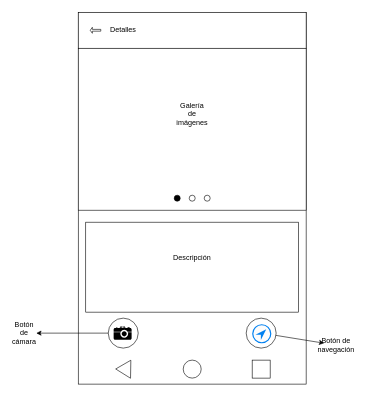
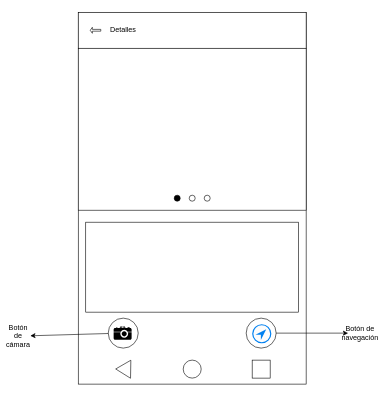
  <mxCell id="0" />
  <mxCell id="1" parent="0" />
  <mxCell id="2" value="" style="rounded=0;whiteSpace=wrap;html=1;" vertex="1" parent="1"><mxGeometry x="130" y="20" width="380" height="620" as="geometry" /></mxCell>
  <mxCell id="3" value="" style="rounded=0;whiteSpace=wrap;html=1;" vertex="1" parent="1"><mxGeometry x="130" y="20" width="380" height="60" as="geometry" /></mxCell>
  <mxCell id="4" value="Detalles" style="text;html=1;strokeColor=none;fillColor=none;align=center;verticalAlign=middle;whiteSpace=wrap;rounded=0;" vertex="1" parent="1"><mxGeometry x="160" y="30" width="90" height="40" as="geometry" /></mxCell>
  <mxCell id="5" value="" style="ellipse;whiteSpace=wrap;html=1;aspect=fixed;" vertex="1" parent="1"><mxGeometry x="305" y="600" width="30" height="30" as="geometry" /></mxCell>
  <mxCell id="6" value="" style="triangle;whiteSpace=wrap;html=1;rotation=-179;" vertex="1" parent="1"><mxGeometry x="192.41" y="600" width="25" height="30" as="geometry" /></mxCell>
  <mxCell id="7" value="" style="whiteSpace=wrap;html=1;aspect=fixed;" vertex="1" parent="1"><mxGeometry x="420" y="600" width="30" height="30" as="geometry" /></mxCell>
  <mxCell id="8" value="" style="shape=singleArrow;direction=west;whiteSpace=wrap;html=1;" vertex="1" parent="1"><mxGeometry x="150" y="45" width="17.59" height="10" as="geometry" /></mxCell>
  <mxCell id="9" value="" style="rounded=0;whiteSpace=wrap;html=1;" vertex="1" parent="1"><mxGeometry x="130" y="80" width="380" height="270" as="geometry" /></mxCell>
  <mxCell id="10" value="" style="rounded=0;whiteSpace=wrap;html=1;" vertex="1" parent="1"><mxGeometry x="142.46" y="370" width="355.09" height="150" as="geometry" /></mxCell>
- <mxCell id="11" value="Descripción" style="text;html=1;strokeColor=none;fillColor=none;align=center;verticalAlign=middle;whiteSpace=wrap;rounded=0;" vertex="1" parent="1"><mxGeometry x="300" y="420" width="40" height="20" as="geometry" /></mxCell>
- <mxCell id="12" value="Galería de imágenes" style="text;html=1;strokeColor=none;fillColor=none;align=center;verticalAlign=middle;whiteSpace=wrap;rounded=0;" vertex="1" parent="1"><mxGeometry x="300" y="180" width="40" height="20" as="geometry" /></mxCell>
  <mxCell id="13" value="" style="ellipse;whiteSpace=wrap;html=1;aspect=fixed;" vertex="1" parent="1"><mxGeometry x="315" y="325" width="10" height="10" as="geometry" /></mxCell>
  <mxCell id="14" value="" style="ellipse;whiteSpace=wrap;html=1;aspect=fixed;" vertex="1" parent="1"><mxGeometry x="340" y="325" width="10" height="10" as="geometry" /></mxCell>
  <mxCell id="15" value="" style="ellipse;whiteSpace=wrap;html=1;aspect=fixed;fillColor=#000000;" vertex="1" parent="1"><mxGeometry x="290" y="325" width="10" height="10" as="geometry" /></mxCell>
  <mxCell id="16" value="" style="ellipse;whiteSpace=wrap;html=1;aspect=fixed;" vertex="1" parent="1"><mxGeometry x="410" y="530" width="50" height="50" as="geometry" /></mxCell>
  <mxCell id="17" value="" style="ellipse;whiteSpace=wrap;html=1;aspect=fixed;" vertex="1" parent="1"><mxGeometry x="180" y="530" width="50" height="50" as="geometry" /></mxCell>
  <mxCell id="18" value="" style="endArrow=classic;html=1;" edge="1" parent="1" source="16" target="19"><mxGeometry width="50" height="50" relative="1" as="geometry"><mxPoint x="480" y="400" as="sourcePoint" /><mxPoint x="570" y="490" as="targetPoint" /></mxGeometry></mxCell>
- <mxCell id="19" value="Botón de navegación" style="text;html=1;strokeColor=none;fillColor=none;align=center;verticalAlign=middle;whiteSpace=wrap;rounded=0;" vertex="1" parent="1"><mxGeometry x="540" y="565" width="40" height="20" as="geometry" /></mxCell>
+ <mxCell id="19" value="Botón de navegación" style="text;html=1;strokeColor=none;fillColor=none;align=center;verticalAlign=middle;whiteSpace=wrap;rounded=0;" vertex="1" parent="1"><mxGeometry x="580" y="545" width="40" height="20" as="geometry" /></mxCell>
  <mxCell id="20" value="" style="endArrow=classic;html=1;" edge="1" parent="1" source="17" target="21"><mxGeometry width="50" height="50" relative="1" as="geometry"><mxPoint x="480" y="380" as="sourcePoint" /><mxPoint x="550" y="390" as="targetPoint" /></mxGeometry></mxCell>
- <mxCell id="21" value="Botón de cámara" style="text;html=1;strokeColor=none;fillColor=none;align=center;verticalAlign=middle;whiteSpace=wrap;rounded=0;" vertex="1" parent="1"><mxGeometry x="20" y="545" width="40" height="20" as="geometry" /></mxCell>
+ <mxCell id="21" value="Botón de cámara" style="text;html=1;strokeColor=none;fillColor=none;align=center;verticalAlign=middle;whiteSpace=wrap;rounded=0;" vertex="1" parent="1"><mxGeometry x="10" y="550" width="40" height="20" as="geometry" /></mxCell>
  <mxCell id="22" value="" style="html=1;verticalLabelPosition=bottom;align=center;labelBackgroundColor=#ffffff;verticalAlign=top;strokeWidth=2;strokeColor=#0080F0;shadow=0;dashed=0;shape=mxgraph.ios7.icons.location_2;fillColor=#FCFCFC;" vertex="1" parent="1"><mxGeometry x="421" y="541" width="30" height="30" as="geometry" /></mxCell>
  <mxCell id="23" value="" style="shape=mxgraph.signs.tech.camera_2;html=1;fillColor=#000000;strokeColor=none;verticalLabelPosition=bottom;verticalAlign=top;align=center;fontSize=1;" vertex="1" parent="1"><mxGeometry x="189" y="544" width="30" height="22" as="geometry" /></mxCell>
